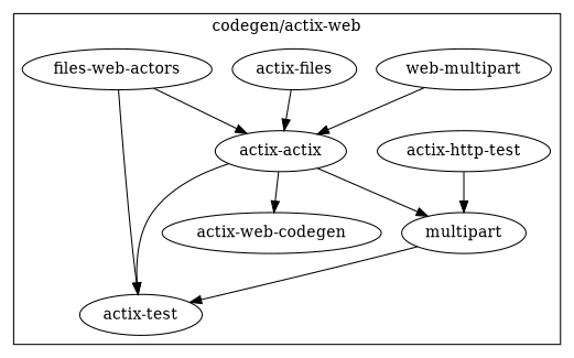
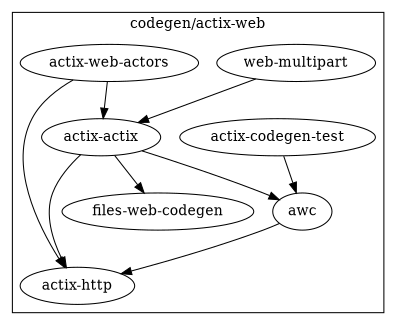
  digraph {
-   awc [label=multipart]
+   awc
    n2 [label="actix-actix"]
-   "actix-files"
-   "actix-http" [label="actix-test"]
+   "actix-http"
    n5 [label="web-multipart"]
-   "actix-web-actors" [label="files-web-actors"]
-   "actix-web-codegen"
-   "actix-http-test"
+   "actix-web-actors"
+   "actix-web-codegen" [label="files-web-codegen"]
+   "actix-http-test" [label="actix-codegen-test"]
    subgraph cluster_1 {
      label="codegen/actix-web"
      awc
      n2
-     "actix-files"
      "actix-http"
      n5
      "actix-web-actors"
      "actix-web-codegen"
      "actix-http-test"
    }
    awc -> "actix-http"
    n2 -> awc
    n2 -> "actix-http"
    n2 -> "actix-web-codegen"
-   "actix-files" -> n2
    n5 -> n2
    "actix-web-actors" -> n2
    "actix-web-actors" -> "actix-http"
    "actix-http-test" -> awc
  }
